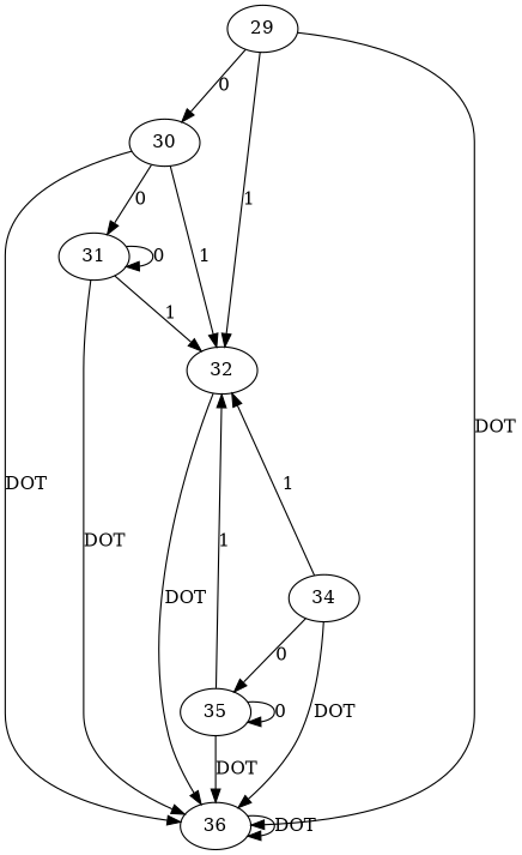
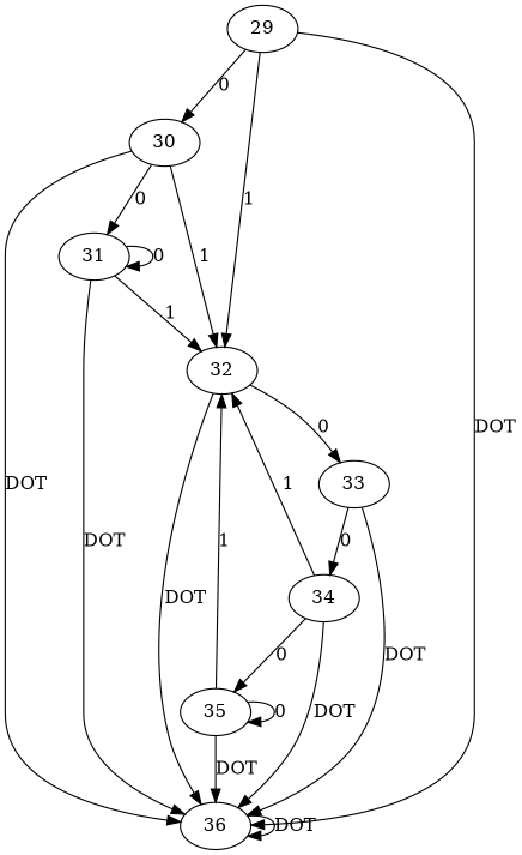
  digraph {
    36
    30
    32
    31
    34
    35
+   33
    29
    36 -> 36 [label=DOT]
    30 -> 36 [label=DOT]
    30 -> 32 [label=1]
    30 -> 31 [label=0]
    32 -> 36 [label=DOT]
+   32 -> 33 [label=0]
    31 -> 36 [label=DOT]
    31 -> 32 [label=1]
    31 -> 31 [label=0]
    34 -> 36 [label=DOT]
    34 -> 32 [label=1]
    34 -> 35 [label=0]
    35 -> 36 [label=DOT]
    35 -> 32 [label=1]
    35 -> 35 [label=0]
+   33 -> 36 [label=DOT]
+   33 -> 34 [label=0]
    29 -> 36 [label=DOT]
    29 -> 30 [label=0]
    29 -> 32 [label=1]
  }
